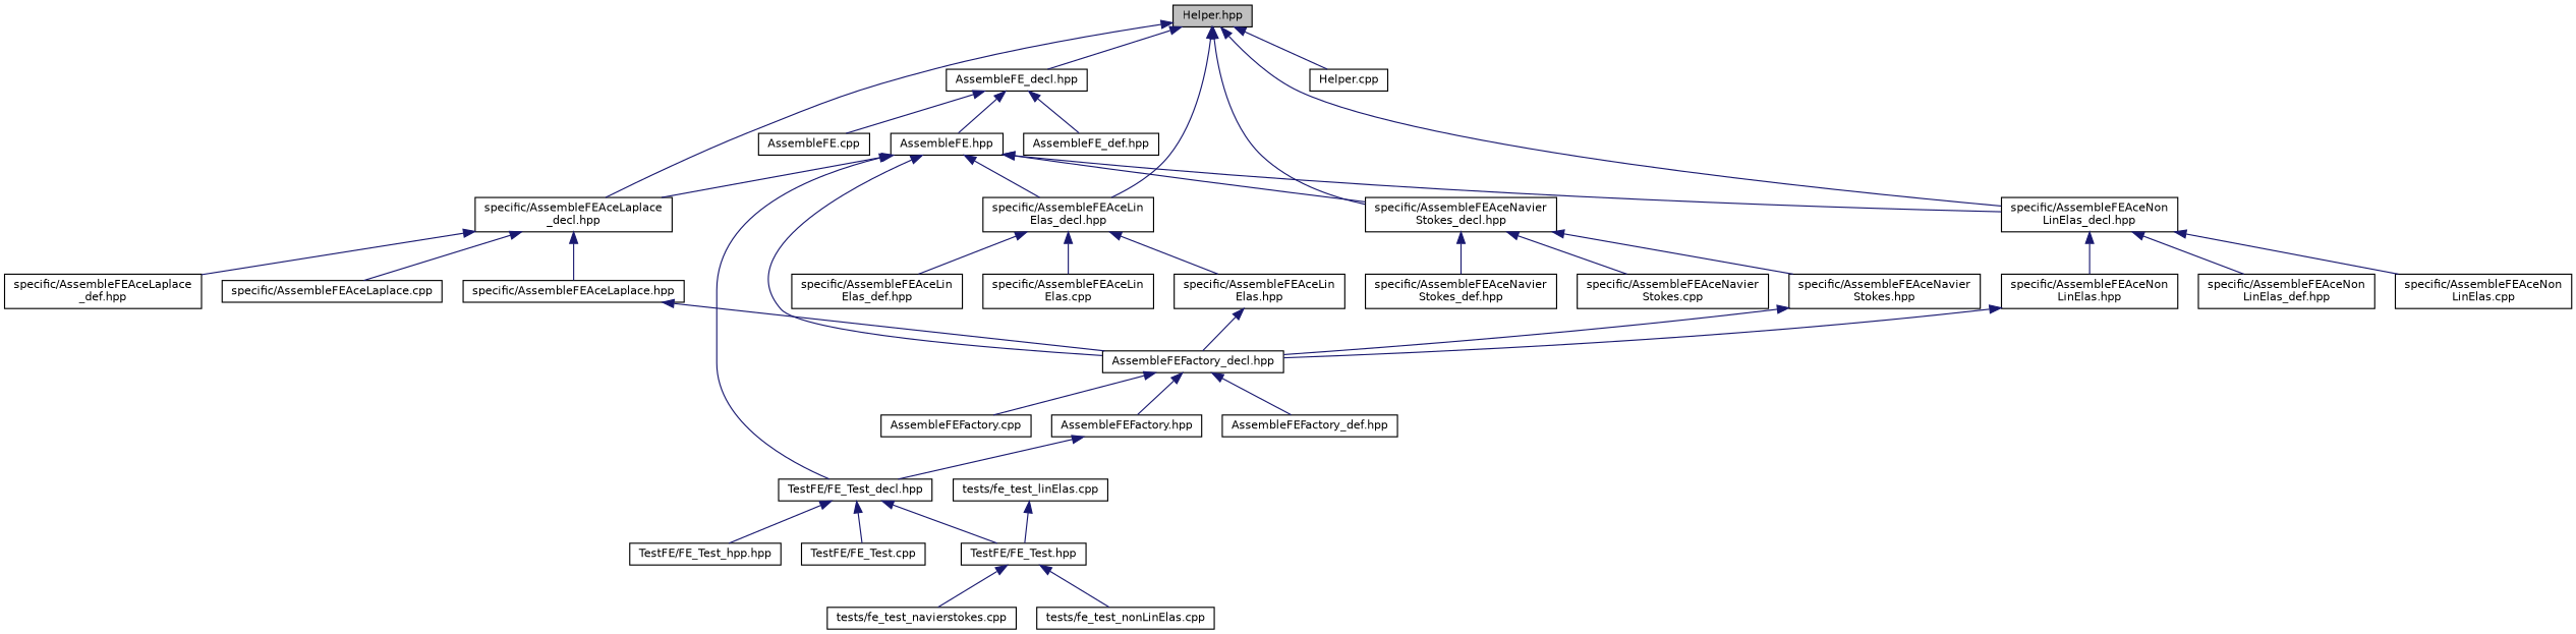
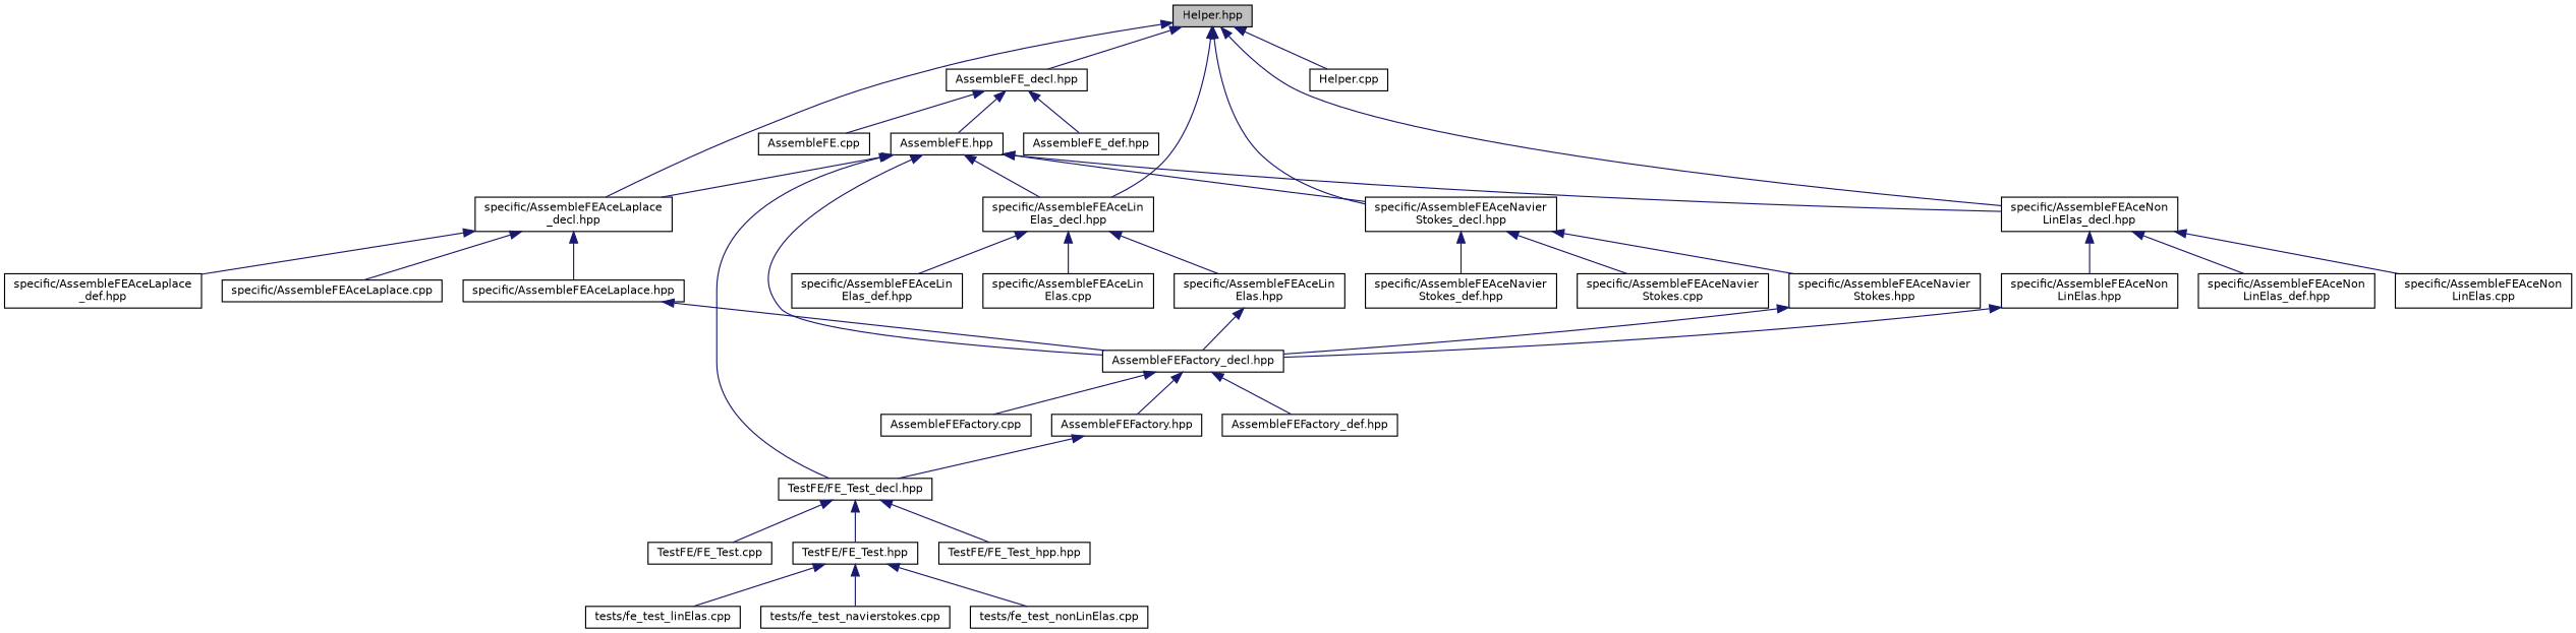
  digraph {
    node [color=black fillcolor=white fontname=Helvetica fontsize=10 shape=record style=filled]
    edge [color=midnightblue dir=back fontname=Helvetica fontsize=10 labelfontname=Helvetica labelfontsize=10 style=solid]
    n1 [fillcolor=grey75 fontcolor=black height=0.2 label="Helper.hpp" width=0.4]
    n2 [height=0.2 label="AssembleFE_decl.hpp" width=0.4]
    n3 [height=0.2 label="specific/AssembleFEAceLaplace\l_decl.hpp" width=0.4]
    n4 [height=0.2 label="specific/AssembleFEAceLin\lElas_decl.hpp" width=0.4]
    n5 [height=0.2 label="specific/AssembleFEAceNavier\lStokes_decl.hpp" width=0.4]
    n6 [height=0.2 label="specific/AssembleFEAceNon\lLinElas_decl.hpp" width=0.4]
    n7 [height=0.2 label="Helper.cpp" width=0.4]
    n8 [height=0.2 label="AssembleFE.cpp" width=0.4]
    n9 [height=0.2 label="AssembleFE.hpp" width=0.4]
    n10 [height=0.2 label="AssembleFE_def.hpp" width=0.4]
    n11 [height=0.2 label="specific/AssembleFEAceLaplace.cpp" width=0.4]
    n12 [height=0.2 label="specific/AssembleFEAceLaplace.hpp" width=0.4]
    n13 [height=0.2 label="specific/AssembleFEAceLaplace\l_def.hpp" width=0.4]
    n14 [height=0.2 label="specific/AssembleFEAceLin\lElas.cpp" width=0.4]
    n15 [height=0.2 label="specific/AssembleFEAceLin\lElas.hpp" width=0.4]
    n16 [height=0.2 label="specific/AssembleFEAceLin\lElas_def.hpp" width=0.4]
    n17 [height=0.2 label="specific/AssembleFEAceNavier\lStokes.cpp" width=0.4]
    n18 [height=0.2 label="specific/AssembleFEAceNavier\lStokes.hpp" width=0.4]
    n19 [height=0.2 label="specific/AssembleFEAceNavier\lStokes_def.hpp" width=0.4]
    n20 [height=0.2 label="specific/AssembleFEAceNon\lLinElas.cpp" width=0.4]
    n21 [height=0.2 label="specific/AssembleFEAceNon\lLinElas.hpp" width=0.4]
    n22 [height=0.2 label="specific/AssembleFEAceNon\lLinElas_def.hpp" width=0.4]
    n23 [height=0.2 label="AssembleFEFactory_decl.hpp" width=0.4]
    n24 [height=0.2 label="TestFE/FE_Test_decl.hpp" width=0.4]
    n25 [height=0.2 label="AssembleFEFactory.cpp" width=0.4]
    n26 [height=0.2 label="AssembleFEFactory.hpp" width=0.4]
    n27 [height=0.2 label="AssembleFEFactory_def.hpp" width=0.4]
    n28 [height=0.2 label="TestFE/FE_Test.cpp" width=0.4]
    n29 [height=0.2 label="TestFE/FE_Test.hpp" width=0.4]
    n30 [height=0.2 label="TestFE/FE_Test_hpp.hpp" width=0.4]
    n31 [height=0.2 label="tests/fe_test_linElas.cpp" width=0.4]
    n32 [height=0.2 label="tests/fe_test_navierstokes.cpp" width=0.4]
    n33 [height=0.2 label="tests/fe_test_nonLinElas.cpp" width=0.4]
    n1 -> n2
    n1 -> n3
    n1 -> n4
    n1 -> n5
    n1 -> n6
    n1 -> n7
    n2 -> n8
    n2 -> n9
    n2 -> n10
    n3 -> n11
    n3 -> n12
    n3 -> n13
    n4 -> n14
    n4 -> n15
    n4 -> n16
    n5 -> n17
    n5 -> n18
    n5 -> n19
    n6 -> n20
    n6 -> n21
    n6 -> n22
    n9 -> n3
    n9 -> n4
    n9 -> n5
    n9 -> n6
    n9 -> n23
    n9 -> n24
    n12 -> n23
    n15 -> n23
    n18 -> n23
    n21 -> n23
    n23 -> n25
    n23 -> n26
    n23 -> n27
    n24 -> n28
    n24 -> n29
    n24 -> n30
    n26 -> n24
-   n31 -> n29
+   n29 -> n31
    n29 -> n32
    n29 -> n33
  }
